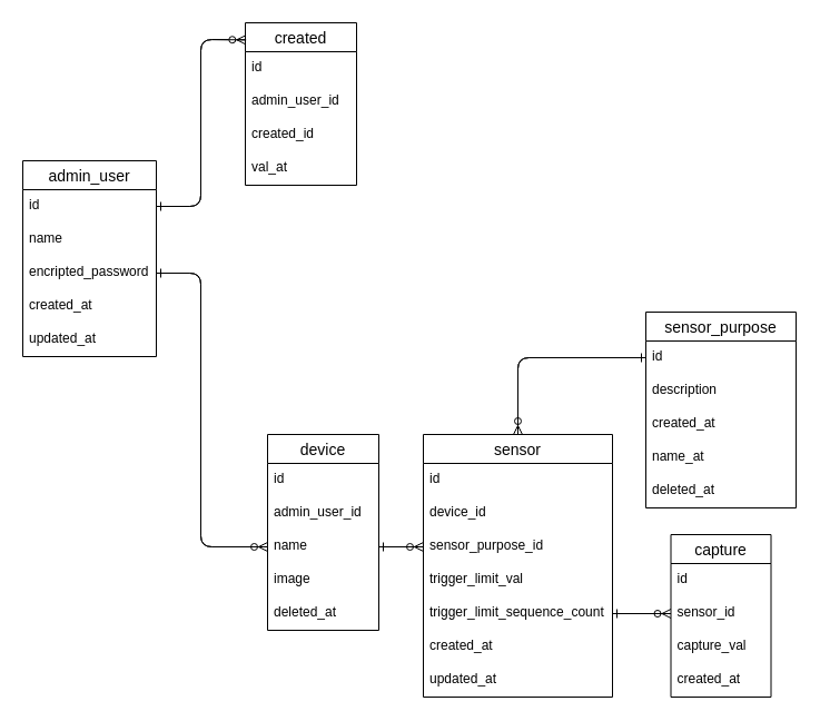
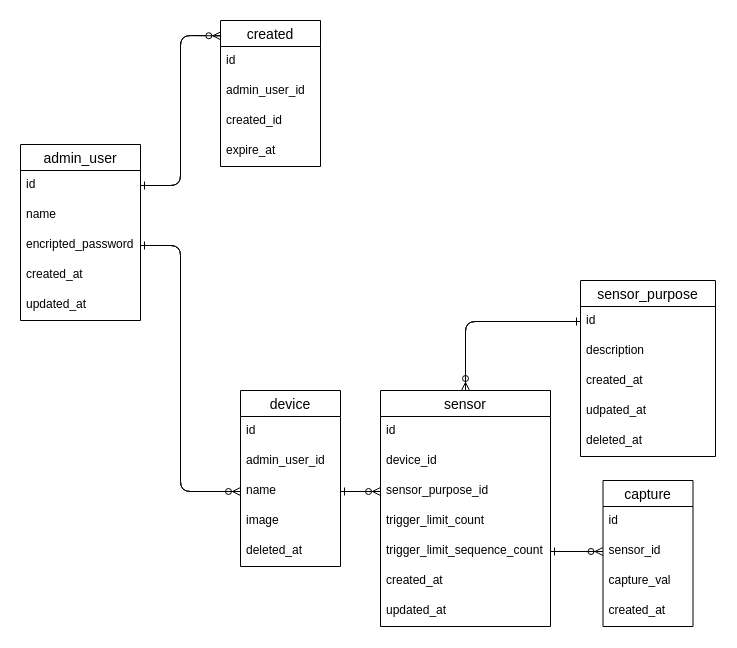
  <mxCell id="0" />
  <mxCell id="1" parent="0" />
  <mxCell id="2" value="admin_user" style="swimlane;fontStyle=0;childLayout=stackLayout;horizontal=1;startSize=26;horizontalStack=0;resizeParent=1;resizeParentMax=0;resizeLast=0;collapsible=1;marginBottom=0;align=center;fontSize=14;" parent="1" vertex="1"><mxGeometry x="20" y="144" width="120" height="176" as="geometry"><mxRectangle x="410" y="100" width="110" height="30" as="alternateBounds" /></mxGeometry></mxCell>
  <mxCell id="3" value="id&#10;&#10;" style="text;strokeColor=none;fillColor=none;spacingLeft=4;spacingRight=4;overflow=hidden;rotatable=0;points=[[0,0.5],[1,0.5]];portConstraint=eastwest;fontSize=12;" parent="2" vertex="1"><mxGeometry y="26" width="120" height="30" as="geometry" /></mxCell>
  <mxCell id="4" value="name" style="text;strokeColor=none;fillColor=none;spacingLeft=4;spacingRight=4;overflow=hidden;rotatable=0;points=[[0,0.5],[1,0.5]];portConstraint=eastwest;fontSize=12;" parent="2" vertex="1"><mxGeometry y="56" width="120" height="30" as="geometry" /></mxCell>
  <mxCell id="5" value="encripted_password" style="text;strokeColor=none;fillColor=none;spacingLeft=4;spacingRight=4;overflow=hidden;rotatable=0;points=[[0,0.5],[1,0.5]];portConstraint=eastwest;fontSize=12;" parent="2" vertex="1"><mxGeometry y="86" width="120" height="30" as="geometry" /></mxCell>
  <mxCell id="6" value="created_at" style="text;strokeColor=none;fillColor=none;spacingLeft=4;spacingRight=4;overflow=hidden;rotatable=0;points=[[0,0.5],[1,0.5]];portConstraint=eastwest;fontSize=12;" parent="2" vertex="1"><mxGeometry y="116" width="120" height="30" as="geometry" /></mxCell>
  <mxCell id="7" value="updated_at" style="text;strokeColor=none;fillColor=none;spacingLeft=4;spacingRight=4;overflow=hidden;rotatable=0;points=[[0,0.5],[1,0.5]];portConstraint=eastwest;fontSize=12;" parent="2" vertex="1"><mxGeometry y="146" width="120" height="30" as="geometry" /></mxCell>
  <mxCell id="8" value="device" style="swimlane;fontStyle=0;childLayout=stackLayout;horizontal=1;startSize=26;horizontalStack=0;resizeParent=1;resizeParentMax=0;resizeLast=0;collapsible=1;marginBottom=0;align=center;fontSize=14;" parent="1" vertex="1"><mxGeometry x="240" y="390" width="100" height="176" as="geometry"><mxRectangle x="410" y="100" width="110" height="30" as="alternateBounds" /></mxGeometry></mxCell>
  <mxCell id="9" value="id&#10;&#10;" style="text;strokeColor=none;fillColor=none;spacingLeft=4;spacingRight=4;overflow=hidden;rotatable=0;points=[[0,0.5],[1,0.5]];portConstraint=eastwest;fontSize=12;" parent="8" vertex="1"><mxGeometry y="26" width="100" height="30" as="geometry" /></mxCell>
  <mxCell id="10" value="admin_user_id" style="text;strokeColor=none;fillColor=none;spacingLeft=4;spacingRight=4;overflow=hidden;rotatable=0;points=[[0,0.5],[1,0.5]];portConstraint=eastwest;fontSize=12;" parent="8" vertex="1"><mxGeometry y="56" width="100" height="30" as="geometry" /></mxCell>
  <mxCell id="11" value="name" style="text;strokeColor=none;fillColor=none;spacingLeft=4;spacingRight=4;overflow=hidden;rotatable=0;points=[[0,0.5],[1,0.5]];portConstraint=eastwest;fontSize=12;" parent="8" vertex="1"><mxGeometry y="86" width="100" height="30" as="geometry" /></mxCell>
  <mxCell id="12" value="image" style="text;strokeColor=none;fillColor=none;spacingLeft=4;spacingRight=4;overflow=hidden;rotatable=0;points=[[0,0.5],[1,0.5]];portConstraint=eastwest;fontSize=12;" parent="8" vertex="1"><mxGeometry y="116" width="100" height="30" as="geometry" /></mxCell>
  <mxCell id="13" value="deleted_at" style="text;strokeColor=none;fillColor=none;spacingLeft=4;spacingRight=4;overflow=hidden;rotatable=0;points=[[0,0.5],[1,0.5]];portConstraint=eastwest;fontSize=12;" parent="8" vertex="1"><mxGeometry y="146" width="100" height="30" as="geometry" /></mxCell>
  <mxCell id="14" value="sensor_purpose" style="swimlane;fontStyle=0;childLayout=stackLayout;horizontal=1;startSize=26;horizontalStack=0;resizeParent=1;resizeParentMax=0;resizeLast=0;collapsible=1;marginBottom=0;align=center;fontSize=14;" parent="1" vertex="1"><mxGeometry x="580" y="280" width="135" height="176" as="geometry"><mxRectangle x="410" y="100" width="110" height="30" as="alternateBounds" /></mxGeometry></mxCell>
  <mxCell id="15" value="id&#10;&#10;" style="text;strokeColor=none;fillColor=none;spacingLeft=4;spacingRight=4;overflow=hidden;rotatable=0;points=[[0,0.5],[1,0.5]];portConstraint=eastwest;fontSize=12;" parent="14" vertex="1"><mxGeometry y="26" width="135" height="30" as="geometry" /></mxCell>
  <mxCell id="16" value="description" style="text;strokeColor=none;fillColor=none;spacingLeft=4;spacingRight=4;overflow=hidden;rotatable=0;points=[[0,0.5],[1,0.5]];portConstraint=eastwest;fontSize=12;" parent="14" vertex="1"><mxGeometry y="56" width="135" height="30" as="geometry" /></mxCell>
  <mxCell id="17" value="created_at" style="text;strokeColor=none;fillColor=none;spacingLeft=4;spacingRight=4;overflow=hidden;rotatable=0;points=[[0,0.5],[1,0.5]];portConstraint=eastwest;fontSize=12;" parent="14" vertex="1"><mxGeometry y="86" width="135" height="30" as="geometry" /></mxCell>
- <mxCell id="18" value="name_at" style="text;strokeColor=none;fillColor=none;spacingLeft=4;spacingRight=4;overflow=hidden;rotatable=0;points=[[0,0.5],[1,0.5]];portConstraint=eastwest;fontSize=12;" parent="14" vertex="1"><mxGeometry y="116" width="135" height="30" as="geometry" /></mxCell>
+ <mxCell id="18" value="udpated_at" style="text;strokeColor=none;fillColor=none;spacingLeft=4;spacingRight=4;overflow=hidden;rotatable=0;points=[[0,0.5],[1,0.5]];portConstraint=eastwest;fontSize=12;" parent="14" vertex="1"><mxGeometry y="116" width="135" height="30" as="geometry" /></mxCell>
  <mxCell id="19" value="deleted_at" style="text;strokeColor=none;fillColor=none;spacingLeft=4;spacingRight=4;overflow=hidden;rotatable=0;points=[[0,0.5],[1,0.5]];portConstraint=eastwest;fontSize=12;" parent="14" vertex="1"><mxGeometry y="146" width="135" height="30" as="geometry" /></mxCell>
  <mxCell id="20" value="capture" style="swimlane;fontStyle=0;childLayout=stackLayout;horizontal=1;startSize=26;horizontalStack=0;resizeParent=1;resizeParentMax=0;resizeLast=0;collapsible=1;marginBottom=0;align=center;fontSize=14;" parent="1" vertex="1"><mxGeometry x="602.5" y="480" width="90" height="146" as="geometry"><mxRectangle x="410" y="100" width="110" height="30" as="alternateBounds" /></mxGeometry></mxCell>
  <mxCell id="21" value="id" style="text;strokeColor=none;fillColor=none;spacingLeft=4;spacingRight=4;overflow=hidden;rotatable=0;points=[[0,0.5],[1,0.5]];portConstraint=eastwest;fontSize=12;" parent="20" vertex="1"><mxGeometry y="26" width="90" height="30" as="geometry" /></mxCell>
  <mxCell id="22" value="sensor_id" style="text;strokeColor=none;fillColor=none;spacingLeft=4;spacingRight=4;overflow=hidden;rotatable=0;points=[[0,0.5],[1,0.5]];portConstraint=eastwest;fontSize=12;" vertex="1" parent="20"><mxGeometry y="56" width="90" height="30" as="geometry" /></mxCell>
  <mxCell id="23" value="capture_val" style="text;strokeColor=none;fillColor=none;spacingLeft=4;spacingRight=4;overflow=hidden;rotatable=0;points=[[0,0.5],[1,0.5]];portConstraint=eastwest;fontSize=12;" parent="20" vertex="1"><mxGeometry y="86" width="90" height="30" as="geometry" /></mxCell>
  <mxCell id="24" value="created_at" style="text;strokeColor=none;fillColor=none;spacingLeft=4;spacingRight=4;overflow=hidden;rotatable=0;points=[[0,0.5],[1,0.5]];portConstraint=eastwest;fontSize=12;" parent="20" vertex="1"><mxGeometry y="116" width="90" height="30" as="geometry" /></mxCell>
  <mxCell id="25" value="sensor" style="swimlane;fontStyle=0;childLayout=stackLayout;horizontal=1;startSize=26;horizontalStack=0;resizeParent=1;resizeParentMax=0;resizeLast=0;collapsible=1;marginBottom=0;align=center;fontSize=14;" parent="1" vertex="1"><mxGeometry x="380" y="390" width="170" height="236" as="geometry"><mxRectangle x="410" y="100" width="110" height="30" as="alternateBounds" /></mxGeometry></mxCell>
  <mxCell id="26" value="id" style="text;strokeColor=none;fillColor=none;spacingLeft=4;spacingRight=4;overflow=hidden;rotatable=0;points=[[0,0.5],[1,0.5]];portConstraint=eastwest;fontSize=12;" parent="25" vertex="1"><mxGeometry y="26" width="170" height="30" as="geometry" /></mxCell>
  <mxCell id="27" value="device_id" style="text;strokeColor=none;fillColor=none;spacingLeft=4;spacingRight=4;overflow=hidden;rotatable=0;points=[[0,0.5],[1,0.5]];portConstraint=eastwest;fontSize=12;" parent="25" vertex="1"><mxGeometry y="56" width="170" height="30" as="geometry" /></mxCell>
  <mxCell id="28" value="sensor_purpose_id" style="text;strokeColor=none;fillColor=none;spacingLeft=4;spacingRight=4;overflow=hidden;rotatable=0;points=[[0,0.5],[1,0.5]];portConstraint=eastwest;fontSize=12;" parent="25" vertex="1"><mxGeometry y="86" width="170" height="30" as="geometry" /></mxCell>
- <mxCell id="29" value="trigger_limit_val" style="text;strokeColor=none;fillColor=none;spacingLeft=4;spacingRight=4;overflow=hidden;rotatable=0;points=[[0,0.5],[1,0.5]];portConstraint=eastwest;fontSize=12;" parent="25" vertex="1"><mxGeometry y="116" width="170" height="30" as="geometry" /></mxCell>
+ <mxCell id="29" value="trigger_limit_count" style="text;strokeColor=none;fillColor=none;spacingLeft=4;spacingRight=4;overflow=hidden;rotatable=0;points=[[0,0.5],[1,0.5]];portConstraint=eastwest;fontSize=12;" parent="25" vertex="1"><mxGeometry y="116" width="170" height="30" as="geometry" /></mxCell>
  <mxCell id="30" value="trigger_limit_sequence_count" style="text;strokeColor=none;fillColor=none;spacingLeft=4;spacingRight=4;overflow=hidden;rotatable=0;points=[[0,0.5],[1,0.5]];portConstraint=eastwest;fontSize=12;" parent="25" vertex="1"><mxGeometry y="146" width="170" height="30" as="geometry" /></mxCell>
  <mxCell id="31" value="created_at" style="text;strokeColor=none;fillColor=none;spacingLeft=4;spacingRight=4;overflow=hidden;rotatable=0;points=[[0,0.5],[1,0.5]];portConstraint=eastwest;fontSize=12;" parent="25" vertex="1"><mxGeometry y="176" width="170" height="30" as="geometry" /></mxCell>
  <mxCell id="32" value="updated_at" style="text;strokeColor=none;fillColor=none;spacingLeft=4;spacingRight=4;overflow=hidden;rotatable=0;points=[[0,0.5],[1,0.5]];portConstraint=eastwest;fontSize=12;" parent="25" vertex="1"><mxGeometry y="206" width="170" height="30" as="geometry" /></mxCell>
  <mxCell id="33" style="html=1;exitX=1;exitY=0.5;exitDx=0;exitDy=0;endArrow=ERzeroToMany;endFill=0;entryX=0;entryY=0.5;entryDx=0;entryDy=0;" edge="1" parent="1" source="5" target="11"><mxGeometry relative="1" as="geometry"><Array as="points"><mxPoint x="180" y="245" /><mxPoint x="180" y="491" /></Array></mxGeometry></mxCell>
  <mxCell id="34" style="edgeStyle=none;html=1;exitX=0;exitY=0.5;exitDx=0;exitDy=0;startArrow=none;startFill=0;endArrow=ERone;endFill=0;entryX=1;entryY=0.5;entryDx=0;entryDy=0;" edge="1" parent="1" source="11" target="5"><mxGeometry relative="1" as="geometry"><mxPoint x="360" y="471.038" as="targetPoint" /><Array as="points"><mxPoint x="180" y="491" /><mxPoint x="180" y="245" /></Array></mxGeometry></mxCell>
  <mxCell id="35" style="edgeStyle=none;html=1;entryX=0;entryY=0.5;entryDx=0;entryDy=0;startArrow=none;startFill=0;endArrow=ERzeroToMany;endFill=0;exitX=1;exitY=0.5;exitDx=0;exitDy=0;" edge="1" parent="1" source="11" target="28"><mxGeometry relative="1" as="geometry"><mxPoint x="560" y="470" as="sourcePoint" /><mxPoint x="590" y="490" as="targetPoint" /></mxGeometry></mxCell>
  <mxCell id="36" style="edgeStyle=none;html=1;exitX=0;exitY=0.5;exitDx=0;exitDy=0;entryX=1;entryY=0.5;entryDx=0;entryDy=0;startArrow=none;startFill=0;endArrow=ERone;endFill=0;" edge="1" parent="1" source="28" target="11"><mxGeometry relative="1" as="geometry"><mxPoint x="590" y="490" as="sourcePoint" /><mxPoint x="590.15" y="440.48" as="targetPoint" /></mxGeometry></mxCell>
  <mxCell id="37" style="edgeStyle=none;html=1;exitX=1;exitY=0.5;exitDx=0;exitDy=0;startArrow=none;startFill=0;endArrow=ERzeroToMany;endFill=0;entryX=0;entryY=0.5;entryDx=0;entryDy=0;" edge="1" parent="1" source="30" target="22"><mxGeometry relative="1" as="geometry"><mxPoint x="630" y="520.936" as="targetPoint" /></mxGeometry></mxCell>
  <mxCell id="38" style="edgeStyle=none;html=1;exitX=0;exitY=0.5;exitDx=0;exitDy=0;startArrow=none;startFill=0;endArrow=ERone;endFill=0;entryX=1;entryY=0.5;entryDx=0;entryDy=0;" edge="1" parent="1" source="22" target="30"><mxGeometry relative="1" as="geometry"><mxPoint x="570" y="520.994" as="targetPoint" /></mxGeometry></mxCell>
  <mxCell id="39" style="edgeStyle=none;html=1;startArrow=none;startFill=0;endArrow=ERzeroToMany;endFill=0;exitX=0;exitY=0.5;exitDx=0;exitDy=0;" edge="1" parent="1" source="15" target="25"><mxGeometry relative="1" as="geometry"><mxPoint x="610" y="340" as="targetPoint" /><mxPoint x="420" y="280" as="sourcePoint" /><Array as="points"><mxPoint x="465" y="321" /></Array></mxGeometry></mxCell>
  <mxCell id="40" style="edgeStyle=none;html=1;exitX=0.5;exitY=0;exitDx=0;exitDy=0;startArrow=none;startFill=0;endArrow=ERone;endFill=0;entryX=0;entryY=0.5;entryDx=0;entryDy=0;" edge="1" parent="1" source="25" target="15"><mxGeometry relative="1" as="geometry"><mxPoint x="410" as="targetPoint" y="320" /><mxPoint x="610" y="340" as="sourcePoint" /><Array as="points"><mxPoint x="465" y="321" /></Array></mxGeometry></mxCell>
  <mxCell id="41" value="created" style="swimlane;fontStyle=0;childLayout=stackLayout;horizontal=1;startSize=26;horizontalStack=0;resizeParent=1;resizeParentMax=0;resizeLast=0;collapsible=1;marginBottom=0;align=center;fontSize=14;" vertex="1" parent="1"><mxGeometry x="220" y="20" width="100" height="146" as="geometry"><mxRectangle x="410" y="100" width="110" height="30" as="alternateBounds" /></mxGeometry></mxCell>
  <mxCell id="42" value="id&#10;&#10;" style="text;strokeColor=none;fillColor=none;spacingLeft=4;spacingRight=4;overflow=hidden;rotatable=0;points=[[0,0.5],[1,0.5]];portConstraint=eastwest;fontSize=12;" vertex="1" parent="41"><mxGeometry y="26" width="100" height="30" as="geometry" /></mxCell>
  <mxCell id="43" value="admin_user_id" style="text;strokeColor=none;fillColor=none;spacingLeft=4;spacingRight=4;overflow=hidden;rotatable=0;points=[[0,0.5],[1,0.5]];portConstraint=eastwest;fontSize=12;" vertex="1" parent="41"><mxGeometry y="56" width="100" height="30" as="geometry" /></mxCell>
  <mxCell id="44" value="created_id" style="text;strokeColor=none;fillColor=none;spacingLeft=4;spacingRight=4;overflow=hidden;rotatable=0;points=[[0,0.5],[1,0.5]];portConstraint=eastwest;fontSize=12;" vertex="1" parent="41"><mxGeometry y="86" width="100" height="30" as="geometry" /></mxCell>
- <mxCell id="45" value="val_at" style="text;strokeColor=none;fillColor=none;spacingLeft=4;spacingRight=4;overflow=hidden;rotatable=0;points=[[0,0.5],[1,0.5]];portConstraint=eastwest;fontSize=12;" vertex="1" parent="41"><mxGeometry y="116" width="100" height="30" as="geometry" /></mxCell>
+ <mxCell id="45" value="expire_at" style="text;strokeColor=none;fillColor=none;spacingLeft=4;spacingRight=4;overflow=hidden;rotatable=0;points=[[0,0.5],[1,0.5]];portConstraint=eastwest;fontSize=12;" vertex="1" parent="41"><mxGeometry y="116" width="100" height="30" as="geometry" /></mxCell>
  <mxCell id="46" style="edgeStyle=none;html=1;exitX=1;exitY=0.5;exitDx=0;exitDy=0;startArrow=none;startFill=0;endArrow=ERzeroToMany;endFill=0;entryX=0.003;entryY=0.105;entryDx=0;entryDy=0;entryPerimeter=0;" edge="1" parent="1" source="3" target="41"><mxGeometry relative="1" as="geometry"><mxPoint x="285" y="91" as="targetPoint" /><mxPoint x="170" y="160" as="sourcePoint" /><Array as="points"><mxPoint x="180" y="185" /><mxPoint x="180" y="35" /></Array></mxGeometry></mxCell>
  <mxCell id="47" style="edgeStyle=none;html=1;exitX=0.007;exitY=0.105;exitDx=0;exitDy=0;startArrow=none;startFill=0;endArrow=ERone;endFill=0;entryX=1;entryY=0.5;entryDx=0;entryDy=0;exitPerimeter=0;" edge="1" parent="1" source="41" target="3"><mxGeometry relative="1" as="geometry"><mxPoint x="170" y="160" as="targetPoint" /><mxPoint x="285" y="91" as="sourcePoint" /><Array as="points"><mxPoint x="180" y="35" /><mxPoint x="180" y="185" /></Array></mxGeometry></mxCell>
